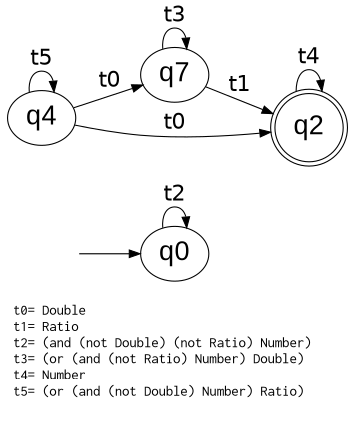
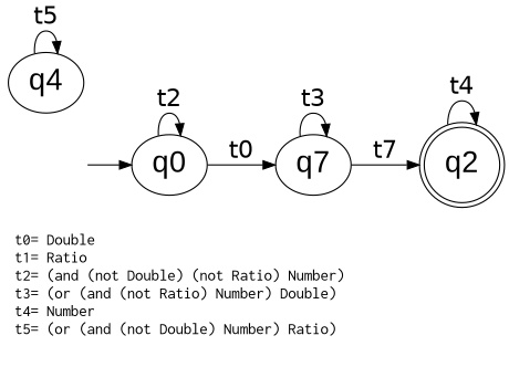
  digraph {
    fontname=courier
    label="\lt0= Double\lt1= Ratio\lt2= (and (not Double) (not Ratio) Number)\lt3= (or (and (not Ratio) Number) Double)\lt4= Number\lt5= (or (and (not Double) Number) Ratio)\l\l"
    labeljust=l
    nojustify=true
    rankdir=LR
    node [fontname=Arial fontsize=25]
    edge [fontname=Helvetica fontsize=20]
    H0 [style=invis width=0]
    q0
    n3 [label=q7]
    q2 [shape=doublecircle]
    q4
    H0 -> q0
    q0 -> q0 [label=t2]
-   q4 -> n3 [label=t0]
+   q0 -> n3 [label=t0]
    n3 -> n3 [label=t3]
-   n3 -> q2 [label=t1]
+   n3 -> q2 [label=t7]
    q2 -> q2 [label=t4]
-   q4 -> q2 [label=t0]
    q4 -> q4 [label=t5]
  }
